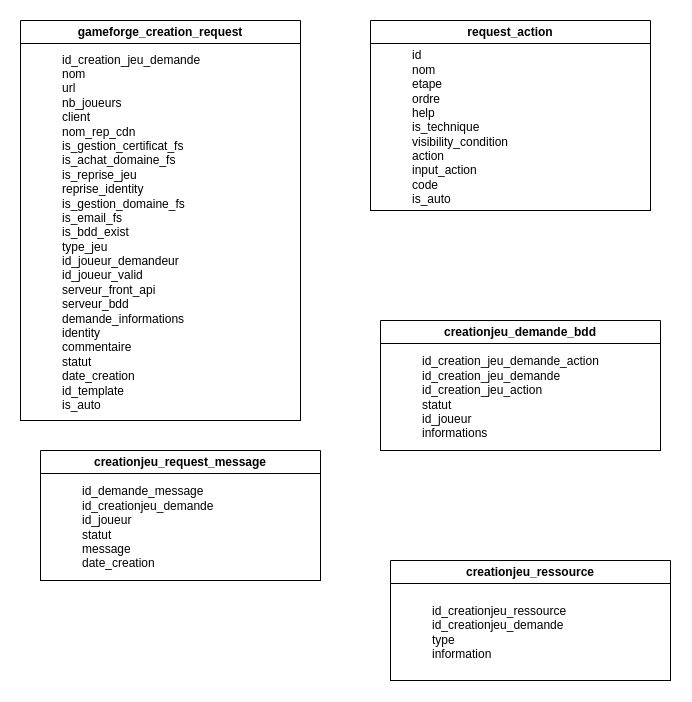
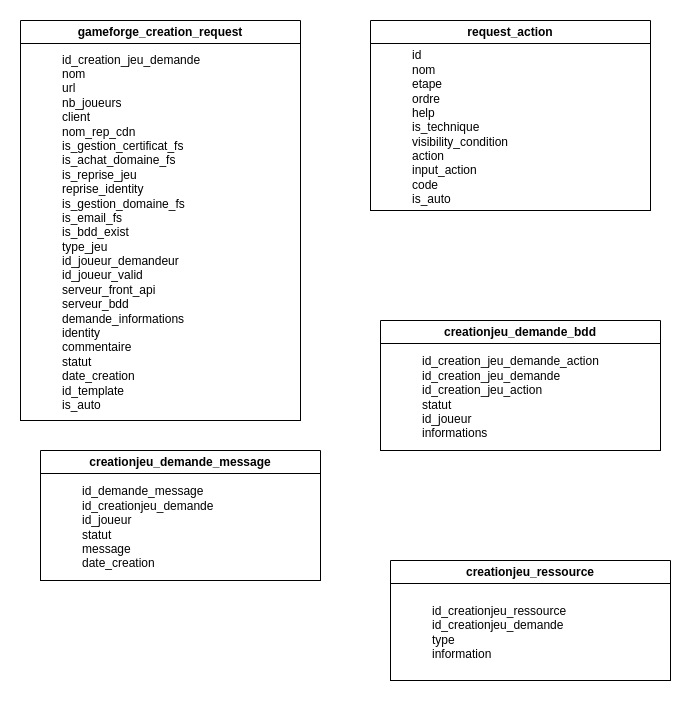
  <mxCell id="0" />
  <mxCell id="1" parent="0" />
  <mxCell id="2" value="gameforge_creation_request" style="swimlane;whiteSpace=wrap;html=1;" vertex="1" parent="1"><mxGeometry x="20" y="20" width="280" height="400" as="geometry" /></mxCell>
  <mxCell id="3" value="&lt;blockquote style=&quot;margin: 0 0 0 40px; border: none; padding: 0px;&quot;&gt;&lt;div&gt;id_creation_jeu_demande&lt;/div&gt;&lt;div&gt;nom&lt;/div&gt;&lt;div&gt;url&lt;/div&gt;&lt;div&gt;nb_joueurs&lt;/div&gt;&lt;div&gt;client&lt;/div&gt;&lt;div&gt;nom_rep_cdn&lt;/div&gt;&lt;div&gt;is_gestion_certificat_fs&lt;/div&gt;&lt;div&gt;is_achat_domaine_fs&lt;/div&gt;&lt;div&gt;is_reprise_jeu&lt;/div&gt;&lt;div&gt;reprise_identity&lt;/div&gt;&lt;div&gt;is_gestion_domaine_fs&lt;/div&gt;&lt;div&gt;is_email_fs&lt;/div&gt;&lt;div&gt;is_bdd_exist&lt;/div&gt;&lt;div&gt;type_jeu&lt;/div&gt;&lt;div&gt;id_joueur_demandeur&lt;/div&gt;&lt;div&gt;id_joueur_valid&lt;/div&gt;&lt;div&gt;serveur_front_api&lt;/div&gt;&lt;div&gt;serveur_bdd&lt;/div&gt;&lt;div&gt;demande_informations&lt;/div&gt;&lt;div&gt;identity&lt;/div&gt;&lt;div&gt;commentaire&lt;/div&gt;&lt;div&gt;statut&lt;/div&gt;&lt;div&gt;date_creation&lt;/div&gt;&lt;div&gt;id_template&lt;/div&gt;&lt;div&gt;is_auto&lt;/div&gt;&lt;/blockquote&gt;" style="whiteSpace=wrap;html=1;align=left;" vertex="1" parent="2"><mxGeometry y="23" width="280" height="377" as="geometry" /></mxCell>
  <mxCell id="4" value="request_action" style="swimlane;whiteSpace=wrap;html=1;" vertex="1" parent="1"><mxGeometry x="370" y="20" width="280" height="190" as="geometry" /></mxCell>
  <mxCell id="5" value="&lt;blockquote style=&quot;margin: 0 0 0 40px; border: none; padding: 0px;&quot;&gt;&lt;div&gt;id&lt;/div&gt;&lt;div&gt;nom&lt;/div&gt;&lt;div&gt;etape&lt;/div&gt;&lt;div&gt;ordre&lt;/div&gt;&lt;div&gt;help&lt;/div&gt;&lt;div&gt;is_technique&lt;/div&gt;&lt;div&gt;visibility_condition&lt;/div&gt;&lt;div&gt;action&lt;/div&gt;&lt;div&gt;input_action&lt;/div&gt;&lt;div&gt;code&lt;/div&gt;&lt;div&gt;is_auto&lt;/div&gt;&lt;/blockquote&gt;" style="whiteSpace=wrap;html=1;align=left;" vertex="1" parent="4"><mxGeometry y="23" width="280" height="167" as="geometry" /></mxCell>
  <mxCell id="6" value="creationjeu_demande_bdd" style="swimlane;whiteSpace=wrap;html=1;" vertex="1" parent="1"><mxGeometry x="380" y="320" width="280" height="130" as="geometry" /></mxCell>
  <mxCell id="7" value="&lt;blockquote style=&quot;margin: 0 0 0 40px; border: none; padding: 0px;&quot;&gt;&lt;div&gt;id_creation_jeu_demande_action&lt;/div&gt;&lt;div&gt;id_creation_jeu_demande&lt;/div&gt;&lt;div&gt;id_creation_jeu_action&lt;/div&gt;&lt;div&gt;statut&lt;/div&gt;&lt;div&gt;id_joueur&lt;/div&gt;&lt;div&gt;informations&lt;/div&gt;&lt;/blockquote&gt;" style="whiteSpace=wrap;html=1;align=left;" vertex="1" parent="6"><mxGeometry y="23" width="280" height="107" as="geometry" /></mxCell>
- <mxCell id="8" value="creationjeu_request_message" style="swimlane;whiteSpace=wrap;html=1;" vertex="1" parent="1"><mxGeometry x="40" y="450" width="280" height="130" as="geometry" /></mxCell>
+ <mxCell id="8" value="creationjeu_demande_message" style="swimlane;whiteSpace=wrap;html=1;" vertex="1" parent="1"><mxGeometry x="40" y="450" width="280" height="130" as="geometry" /></mxCell>
  <mxCell id="9" value="&lt;blockquote style=&quot;margin: 0 0 0 40px; border: none; padding: 0px;&quot;&gt;&lt;div&gt;id_demande_message&lt;/div&gt;&lt;div&gt;id_creationjeu_demande&lt;/div&gt;&lt;div&gt;id_joueur&lt;/div&gt;&lt;div&gt;statut&lt;/div&gt;&lt;div&gt;message&lt;/div&gt;&lt;div&gt;date_creation&lt;/div&gt;&lt;/blockquote&gt;" style="whiteSpace=wrap;html=1;align=left;" vertex="1" parent="8"><mxGeometry y="23" width="280" height="107" as="geometry" /></mxCell>
  <mxCell id="10" value="creationjeu_ressource" style="swimlane;whiteSpace=wrap;html=1;" vertex="1" parent="1"><mxGeometry x="390" y="560" width="280" height="120" as="geometry" /></mxCell>
  <mxCell id="11" value="&lt;blockquote style=&quot;margin: 0 0 0 40px; border: none; padding: 0px;&quot;&gt;&lt;div&gt;id_creationjeu_ressource&lt;/div&gt;&lt;div&gt;id_creationjeu_demande&lt;/div&gt;&lt;div&gt;type&lt;/div&gt;&lt;div&gt;information&lt;/div&gt;&lt;/blockquote&gt;" style="whiteSpace=wrap;html=1;align=left;" vertex="1" parent="10"><mxGeometry y="23" width="280" height="97" as="geometry" /></mxCell>
